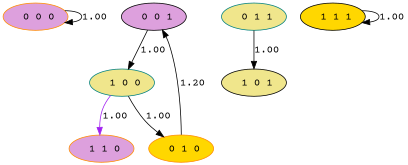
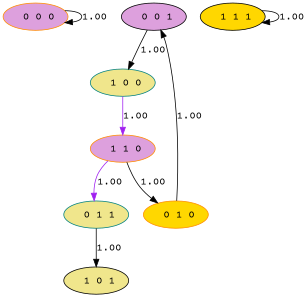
  digraph {
    fontname="Courier Prime"
    node [color=darkorange fillcolor=plum fontname="Courier Prime" style=filled]
    edge [color=black fontname="Courier Prime"]
    n1 [label=" 0 0 0"]
    n2 [color=black label=" 0 0 1"]
    n3 [color=teal fillcolor=khaki label=" 1 0 0"]
    n4 [fillcolor=gold label=" 0 1 0"]
    n5 [label=" 1 1 0"]
    n6 [color=teal fillcolor=khaki label=" 0 1 1"]
    n7 [color=black fillcolor=khaki label=" 1 0 1"]
    n8 [color=black fillcolor=gold label=" 1 1 1"]
    n1 -> n1 [label=1.00]
    n2 -> n3 [label=1.00]
-   n3 -> n4 [label=1.00]
+   n5 -> n4 [label=1.00]
    n3 -> n5 [color=purple label=1.00]
-   n4 -> n2 [label=1.20]
+   n4 -> n2 [label=1.00]
+   n5 -> n6 [color=purple label=1.00]
    n6 -> n7 [label=1.00]
    n8 -> n8 [label=1.00]
  }
